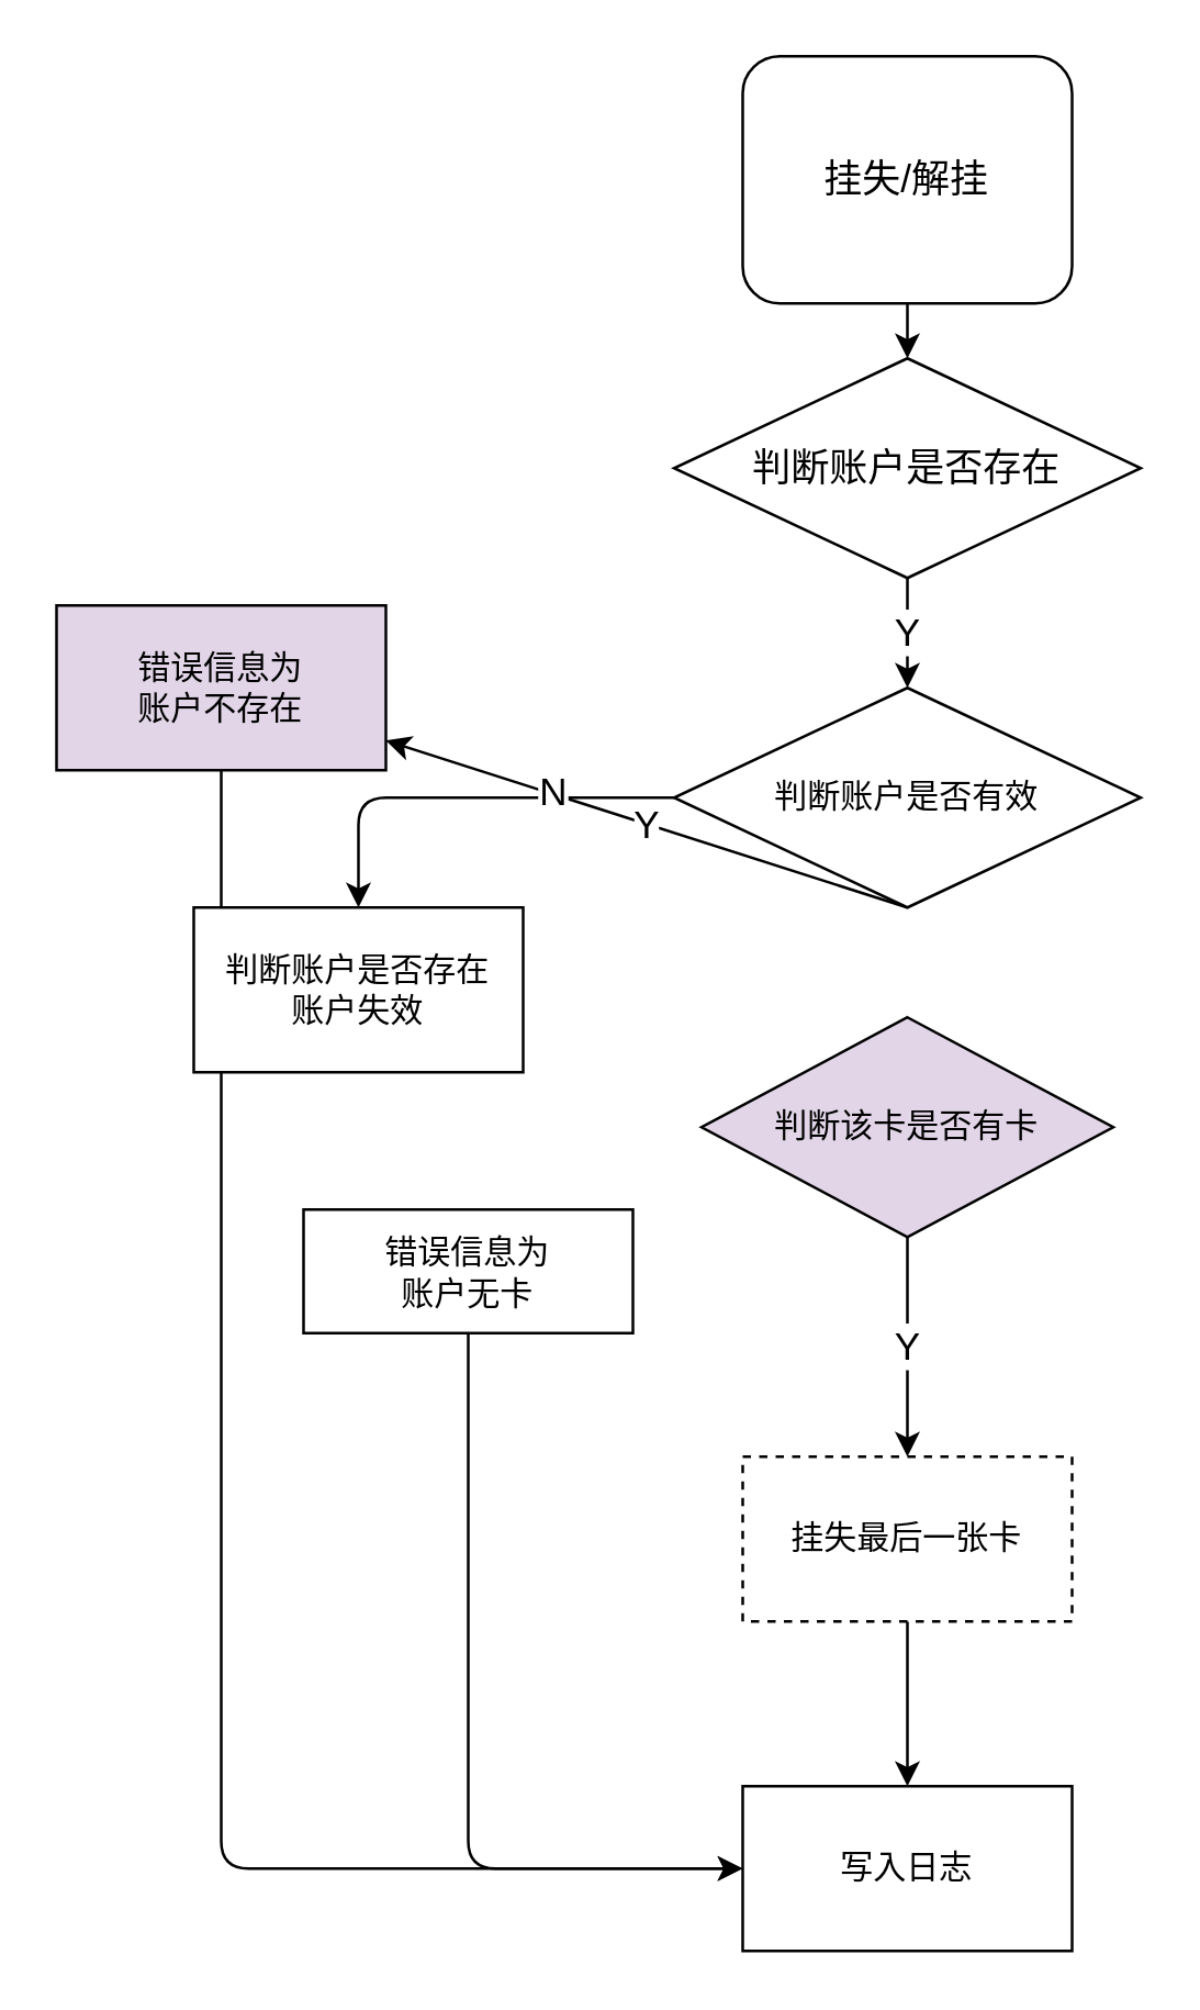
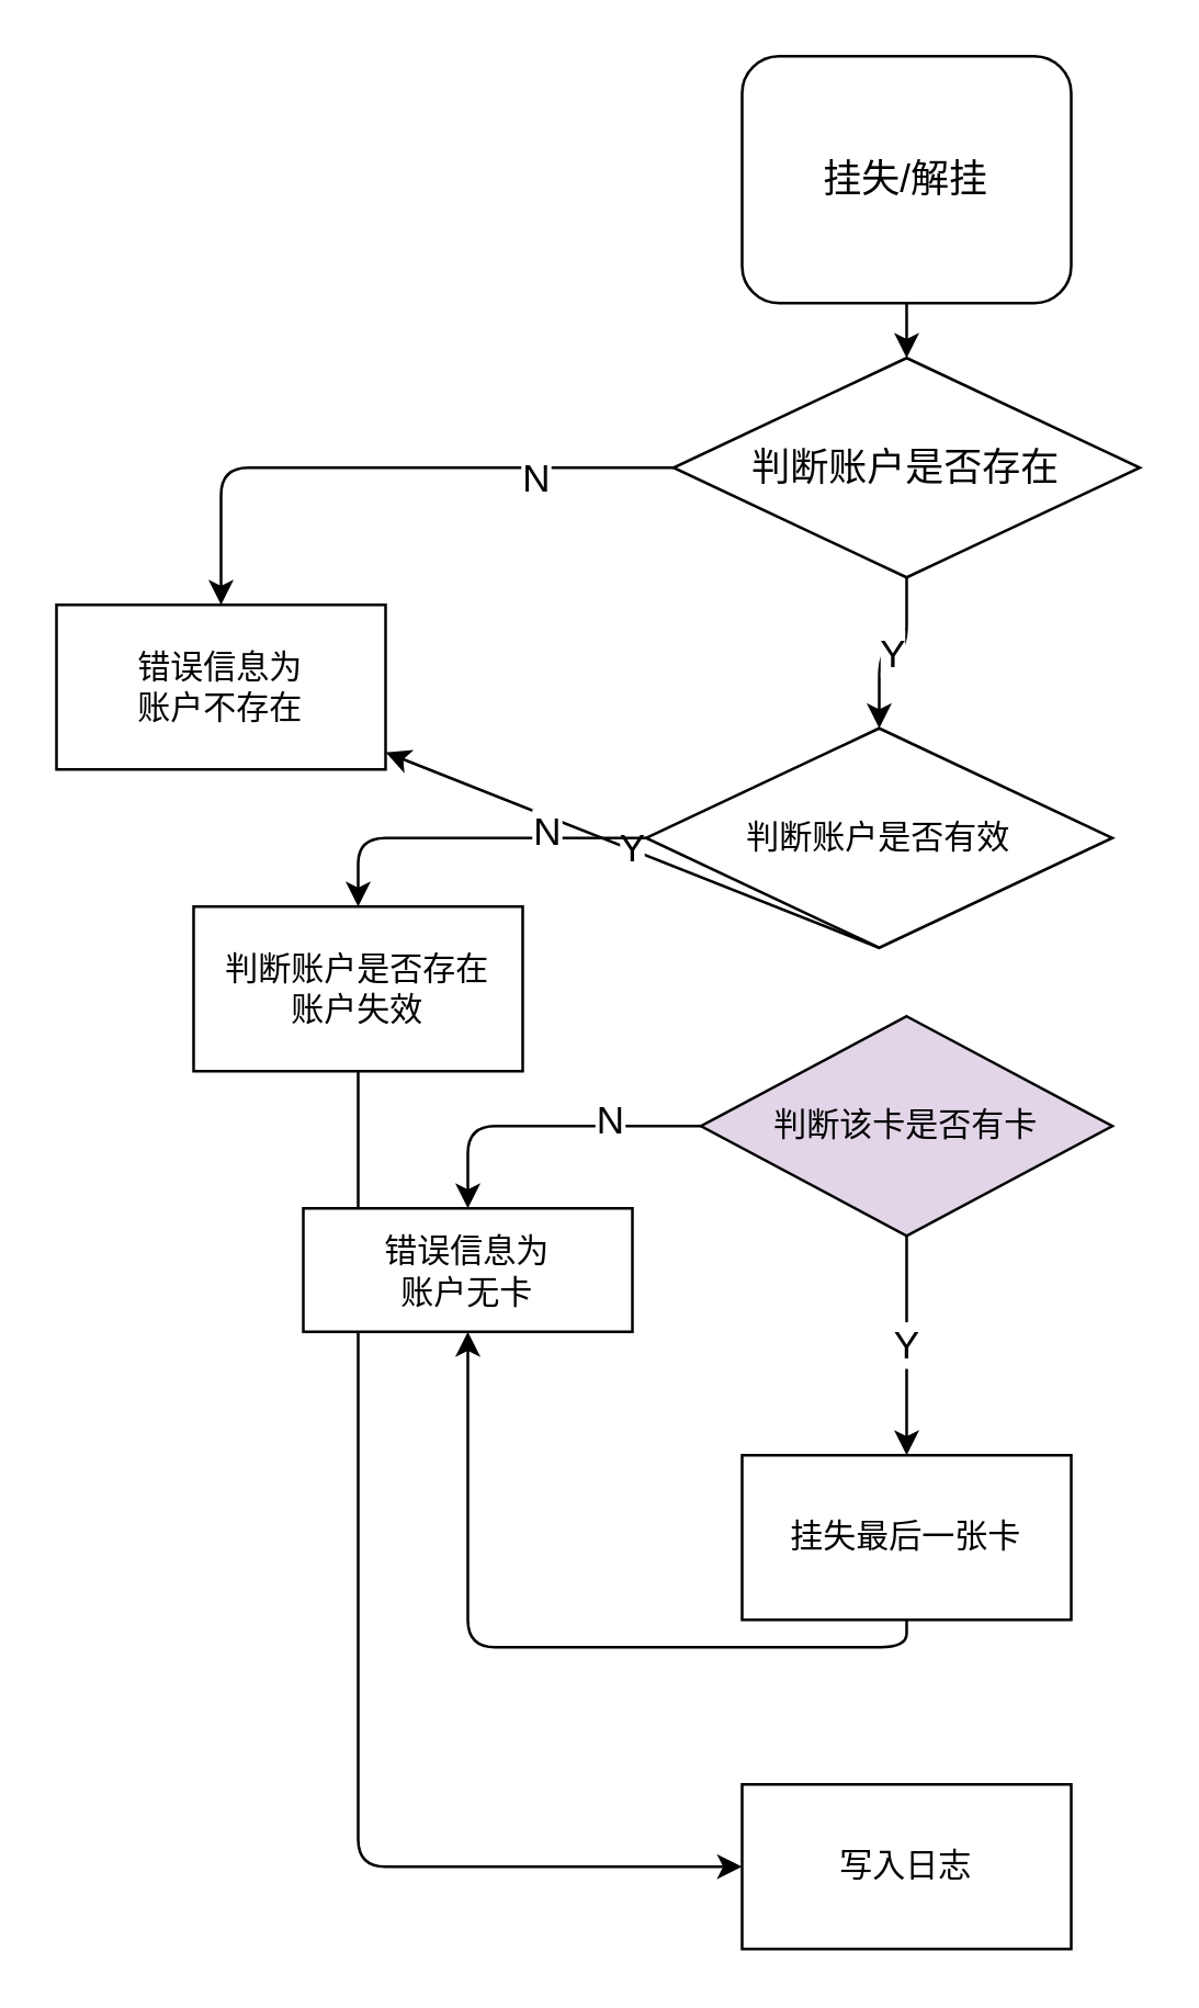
  <mxCell id="0" />
  <mxCell id="1" parent="0" />
  <mxCell id="2" style="edgeStyle=none;html=1;exitX=0.5;exitY=1;exitDx=0;exitDy=0;" edge="1" parent="1" source="3" target="7"><mxGeometry relative="1" as="geometry" /></mxCell>
  <mxCell id="3" value="挂失/解挂" style="rounded=1;whiteSpace=wrap;html=1;fontSize=14;" vertex="1" parent="1"><mxGeometry x="270" y="20" width="120" height="90" as="geometry" /></mxCell>
+ <mxCell id="4" style="edgeStyle=orthogonalEdgeStyle;html=1;exitX=0;exitY=0.5;exitDx=0;exitDy=0;" edge="1" parent="1" source="7" target="20"><mxGeometry relative="1" as="geometry" /></mxCell>
+ <mxCell id="5" value="N" style="edgeLabel;html=1;align=center;verticalAlign=middle;resizable=0;points=[];fontSize=14;" vertex="1" connectable="0" parent="4"><mxGeometry x="-0.529" y="3" relative="1" as="geometry"><mxPoint as="offset" /></mxGeometry></mxCell>
  <mxCell id="6" value="Y" style="edgeStyle=orthogonalEdgeStyle;html=1;exitX=0.5;exitY=1;exitDx=0;exitDy=0;fontSize=14;" edge="1" parent="1" source="7" target="11"><mxGeometry relative="1" as="geometry" /></mxCell>
  <mxCell id="7" value="判断账户是否存在" style="rhombus;whiteSpace=wrap;html=1;fontSize=14;" vertex="1" parent="1"><mxGeometry x="245" y="130" width="170" height="80" as="geometry" /></mxCell>
  <mxCell id="8" value="Y" style="edgeStyle=none;html=1;exitX=0.5;exitY=1;exitDx=0;exitDy=0;fontSize=14;" edge="1" parent="1" source="11" target="20"><mxGeometry relative="1" as="geometry" /></mxCell>
  <mxCell id="9" style="edgeStyle=orthogonalEdgeStyle;html=1;exitX=0;exitY=0.5;exitDx=0;exitDy=0;entryX=0.5;entryY=0;entryDx=0;entryDy=0;" edge="1" parent="1" source="11" target="22"><mxGeometry relative="1" as="geometry" /></mxCell>
  <mxCell id="10" value="N" style="edgeLabel;html=1;align=center;verticalAlign=middle;resizable=0;points=[];fontSize=14;" vertex="1" connectable="0" parent="9"><mxGeometry x="-0.424" y="-3" relative="1" as="geometry"><mxPoint as="offset" /></mxGeometry></mxCell>
- <mxCell id="11" value="判断账户是否有效" style="rhombus;whiteSpace=wrap;html=1;" vertex="1" parent="1"><mxGeometry x="245" y="250" width="170" height="80" as="geometry" /></mxCell>
+ <mxCell id="11" value="判断账户是否有效" style="rhombus;whiteSpace=wrap;html=1;" vertex="1" parent="1"><mxGeometry x="235" y="265" width="170" height="80" as="geometry" /></mxCell>
  <mxCell id="12" value="Y" style="edgeStyle=none;html=1;exitX=0.5;exitY=1;exitDx=0;exitDy=0;fontSize=14;" edge="1" parent="1" source="15" target="17"><mxGeometry relative="1" as="geometry"><mxPoint x="330" y="500" as="targetPoint" /></mxGeometry></mxCell>
+ <mxCell id="13" style="edgeStyle=orthogonalEdgeStyle;html=1;exitX=0;exitY=0.5;exitDx=0;exitDy=0;entryX=0.5;entryY=0;entryDx=0;entryDy=0;" edge="1" parent="1" source="15" target="24"><mxGeometry relative="1" as="geometry" /></mxCell>
+ <mxCell id="14" value="N" style="edgeLabel;html=1;align=center;verticalAlign=middle;resizable=0;points=[];fontSize=14;" vertex="1" connectable="0" parent="13"><mxGeometry x="-0.415" y="-3" relative="1" as="geometry"><mxPoint as="offset" /></mxGeometry></mxCell>
  <mxCell id="15" value="判断该卡是否有卡" style="rhombus;whiteSpace=wrap;html=1;fillColor=#e1d5e7;" vertex="1" parent="1"><mxGeometry x="255" y="370" width="150" height="80" as="geometry" /></mxCell>
- <mxCell id="16" style="edgeStyle=orthogonalEdgeStyle;html=1;exitX=0.5;exitY=1;exitDx=0;exitDy=0;fontSize=14;" edge="1" parent="1" source="17" target="18"><mxGeometry relative="1" as="geometry" /></mxCell>
- <mxCell id="17" value="挂失最后一张卡" style="rounded=0;whiteSpace=wrap;html=1;dashed=1;" vertex="1" parent="1"><mxGeometry x="270" y="530" width="120" height="60" as="geometry" /></mxCell>
+ <mxCell id="16" style="edgeStyle=orthogonalEdgeStyle;html=1;exitX=0.5;exitY=1;exitDx=0;exitDy=0;fontSize=14;" edge="1" parent="1" source="17" target="24"><mxGeometry relative="1" as="geometry" /></mxCell>
+ <mxCell id="17" value="挂失最后一张卡" style="rounded=0;whiteSpace=wrap;html=1;" vertex="1" parent="1"><mxGeometry x="270" y="530" width="120" height="60" as="geometry" /></mxCell>
  <mxCell id="18" value="写入日志" style="rounded=0;whiteSpace=wrap;html=1;" vertex="1" parent="1"><mxGeometry x="270" y="650" width="120" height="60" as="geometry" /></mxCell>
- <mxCell id="19" style="edgeStyle=orthogonalEdgeStyle;html=1;exitX=0.5;exitY=1;exitDx=0;exitDy=0;entryX=0;entryY=0.5;entryDx=0;entryDy=0;" edge="1" parent="1" source="20" target="18"><mxGeometry relative="1" as="geometry" /></mxCell>
- <mxCell id="20" value="错误信息为&lt;br&gt;账户不存在" style="rounded=0;whiteSpace=wrap;html=1;fillColor=#e1d5e7;" vertex="1" parent="1"><mxGeometry x="20" y="220" width="120" height="60" as="geometry" /></mxCell>
+ <mxCell id="20" value="错误信息为&lt;br&gt;账户不存在" style="rounded=0;whiteSpace=wrap;html=1;" vertex="1" parent="1"><mxGeometry x="20" y="220" width="120" height="60" as="geometry" /></mxCell>
+ <mxCell id="21" style="edgeStyle=orthogonalEdgeStyle;html=1;exitX=0.5;exitY=1;exitDx=0;exitDy=0;entryX=0;entryY=0.5;entryDx=0;entryDy=0;fontSize=14;" edge="1" parent="1" source="22" target="18"><mxGeometry relative="1" as="geometry" /></mxCell>
  <mxCell id="22" value="判断账户是否存在&lt;br&gt;账户失效" style="rounded=0;whiteSpace=wrap;html=1;" vertex="1" parent="1"><mxGeometry y="330" width="120" height="60" as="geometry" x="70" /></mxCell>
- <mxCell id="23" style="edgeStyle=orthogonalEdgeStyle;html=1;exitX=0.5;exitY=1;exitDx=0;exitDy=0;entryX=0;entryY=0.5;entryDx=0;entryDy=0;" edge="1" parent="1" source="24" target="18"><mxGeometry relative="1" as="geometry" /></mxCell>
  <mxCell id="24" value="错误信息为&lt;br&gt;账户无卡" style="rounded=0;whiteSpace=wrap;html=1;" vertex="1" parent="1"><mxGeometry x="110" y="440" width="120" height="45" as="geometry" /></mxCell>
